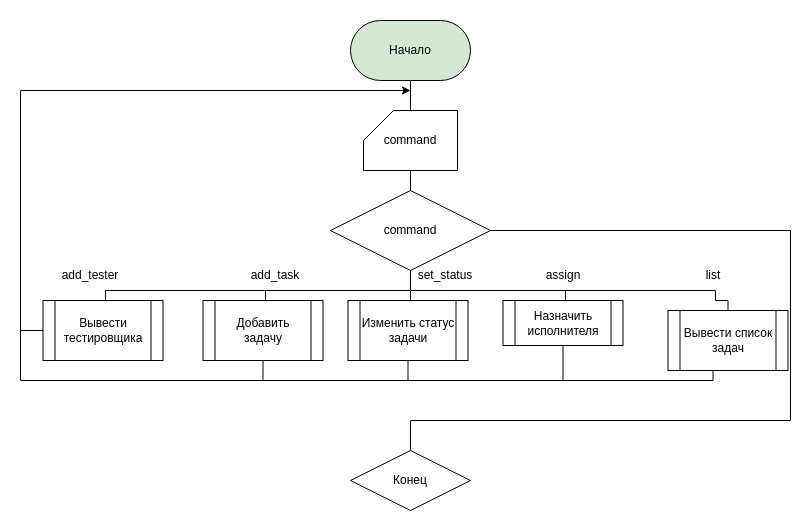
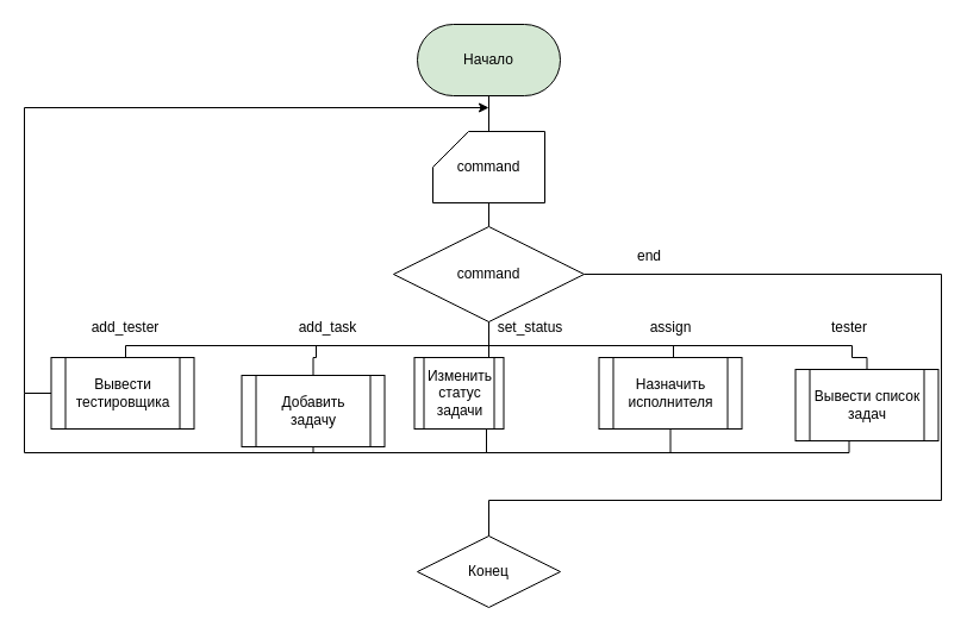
  <mxCell id="0" />
  <mxCell id="1" parent="0" />
  <mxCell id="2" value="Начало" style="rounded=1;whiteSpace=wrap;html=1;arcSize=50;fillColor=#d5e8d4;" vertex="1" parent="1"><mxGeometry x="350" y="20" width="120" height="60" as="geometry" /></mxCell>
  <mxCell id="3" value="Конец" style="rhombus;whiteSpace=wrap;html=1;arcSize=50;" vertex="1" parent="1"><mxGeometry x="350" y="450" width="120" height="60" as="geometry" /></mxCell>
  <mxCell id="4" style="edgeStyle=orthogonalEdgeStyle;rounded=0;orthogonalLoop=1;jettySize=auto;html=1;exitX=0.5;exitY=1;exitDx=0;exitDy=0;exitPerimeter=0;entryX=0.5;entryY=0;entryDx=0;entryDy=0;endArrow=none;endFill=0;" edge="1" parent="1" source="5" target="12"><mxGeometry relative="1" as="geometry" /></mxCell>
  <mxCell id="5" value="command" style="shape=card;whiteSpace=wrap;html=1;" vertex="1" parent="1"><mxGeometry x="363" y="110" width="94" height="60" as="geometry" /></mxCell>
  <mxCell id="6" style="edgeStyle=orthogonalEdgeStyle;rounded=0;orthogonalLoop=1;jettySize=auto;html=1;exitX=1;exitY=0.5;exitDx=0;exitDy=0;entryX=0.5;entryY=0;entryDx=0;entryDy=0;endArrow=none;endFill=0;" edge="1" parent="1" source="12" target="3"><mxGeometry relative="1" as="geometry"><Array as="points"><mxPoint x="790" y="230" /><mxPoint x="790" y="420" /><mxPoint x="410" y="420" /></Array></mxGeometry></mxCell>
  <mxCell id="7" style="edgeStyle=orthogonalEdgeStyle;rounded=0;orthogonalLoop=1;jettySize=auto;html=1;exitX=0.5;exitY=1;exitDx=0;exitDy=0;entryX=0.5;entryY=0;entryDx=0;entryDy=0;endArrow=none;endFill=0;" edge="1" parent="1" source="12" target="18"><mxGeometry relative="1" as="geometry"><Array as="points"><mxPoint x="410" y="300" /></Array></mxGeometry></mxCell>
  <mxCell id="8" style="edgeStyle=orthogonalEdgeStyle;rounded=0;orthogonalLoop=1;jettySize=auto;html=1;exitX=0.5;exitY=1;exitDx=0;exitDy=0;entryX=0.5;entryY=0;entryDx=0;entryDy=0;endArrow=none;endFill=0;" edge="1" parent="1" source="12" target="20"><mxGeometry relative="1" as="geometry"><Array as="points"><mxPoint x="410" y="290" /><mxPoint x="565" y="290" /><mxPoint x="565" y="300" /></Array></mxGeometry></mxCell>
  <mxCell id="9" style="edgeStyle=orthogonalEdgeStyle;rounded=0;orthogonalLoop=1;jettySize=auto;html=1;exitX=0.5;exitY=1;exitDx=0;exitDy=0;entryX=0.5;entryY=0;entryDx=0;entryDy=0;endArrow=none;endFill=0;" edge="1" parent="1" source="12" target="22"><mxGeometry relative="1" as="geometry"><Array as="points"><mxPoint x="410" y="290" /><mxPoint x="715" y="290" /><mxPoint x="715" y="300" /></Array></mxGeometry></mxCell>
  <mxCell id="10" style="edgeStyle=orthogonalEdgeStyle;rounded=0;orthogonalLoop=1;jettySize=auto;html=1;exitX=0.5;exitY=1;exitDx=0;exitDy=0;entryX=0.5;entryY=0;entryDx=0;entryDy=0;endArrow=none;endFill=0;" edge="1" parent="1" source="12" target="16"><mxGeometry relative="1" as="geometry"><Array as="points"><mxPoint x="410" y="290" /><mxPoint x="265" y="290" /><mxPoint x="265" y="300" /></Array></mxGeometry></mxCell>
  <mxCell id="11" style="edgeStyle=orthogonalEdgeStyle;rounded=0;orthogonalLoop=1;jettySize=auto;html=1;exitX=0.5;exitY=1;exitDx=0;exitDy=0;entryX=0.5;entryY=0;entryDx=0;entryDy=0;endArrow=none;endFill=0;" edge="1" parent="1" source="12" target="14"><mxGeometry relative="1" as="geometry"><Array as="points"><mxPoint x="410" y="290" /><mxPoint x="105" y="290" /><mxPoint x="105" y="300" /></Array></mxGeometry></mxCell>
  <mxCell id="12" value="command" style="rhombus;whiteSpace=wrap;html=1;" vertex="1" parent="1"><mxGeometry x="330" y="190" width="160" height="80" as="geometry" /></mxCell>
  <mxCell id="13" style="edgeStyle=orthogonalEdgeStyle;rounded=0;orthogonalLoop=1;jettySize=auto;html=1;exitX=0;exitY=0.5;exitDx=0;exitDy=0;" edge="1" parent="1" source="14"><mxGeometry relative="1" as="geometry"><mxPoint x="410" y="90" as="targetPoint" /><Array as="points"><mxPoint x="20" y="330" /><mxPoint x="20" y="90" /></Array></mxGeometry></mxCell>
  <mxCell id="14" value="Вывести тестировщика" style="shape=process;whiteSpace=wrap;html=1;backgroundOutline=1;" vertex="1" parent="1"><mxGeometry x="42.5" y="300" width="120" height="60" as="geometry" /></mxCell>
  <mxCell id="15" style="edgeStyle=orthogonalEdgeStyle;rounded=0;orthogonalLoop=1;jettySize=auto;html=1;exitX=0.5;exitY=1;exitDx=0;exitDy=0;endArrow=none;endFill=0;" edge="1" parent="1" source="16"><mxGeometry relative="1" as="geometry"><mxPoint x="20" y="330" as="targetPoint" /><Array as="points"><mxPoint x="263" y="380" /><mxPoint x="20" y="380" /><mxPoint x="20" y="330" /></Array></mxGeometry></mxCell>
- <mxCell id="16" value="Добавить задачу" style="shape=process;whiteSpace=wrap;html=1;backgroundOutline=1;" vertex="1" parent="1"><mxGeometry x="202.5" y="300" width="120" height="60" as="geometry" /></mxCell>
+ <mxCell id="16" value="Добавить задачу" style="shape=process;whiteSpace=wrap;html=1;backgroundOutline=1;" vertex="1" parent="1"><mxGeometry x="202.5" y="315" width="120" height="60" as="geometry" /></mxCell>
  <mxCell id="17" style="edgeStyle=orthogonalEdgeStyle;rounded=0;orthogonalLoop=1;jettySize=auto;html=1;exitX=0.5;exitY=1;exitDx=0;exitDy=0;endArrow=none;endFill=0;" edge="1" parent="1" source="18"><mxGeometry relative="1" as="geometry"><mxPoint x="257.5" y="380" as="targetPoint" /><Array as="points"><mxPoint x="408" y="380" /></Array></mxGeometry></mxCell>
- <mxCell id="18" value="Изменить статус задачи" style="shape=process;whiteSpace=wrap;html=1;backgroundOutline=1;" vertex="1" parent="1"><mxGeometry x="347.5" y="300" width="120" height="60" as="geometry" /></mxCell>
+ <mxCell id="18" value="Изменить статус задачи" style="shape=process;whiteSpace=wrap;html=1;backgroundOutline=1;" vertex="1" parent="1"><mxGeometry x="347.5" y="300" width="75" height="60" as="geometry" /></mxCell>
  <mxCell id="19" style="edgeStyle=orthogonalEdgeStyle;rounded=0;orthogonalLoop=1;jettySize=auto;html=1;exitX=0.5;exitY=1;exitDx=0;exitDy=0;endArrow=none;endFill=0;" edge="1" parent="1" source="20"><mxGeometry relative="1" as="geometry"><mxPoint x="407.5" y="380" as="targetPoint" /><Array as="points"><mxPoint x="562.5" y="380" /></Array></mxGeometry></mxCell>
- <mxCell id="20" value="Назначить исполнителя" style="shape=process;whiteSpace=wrap;html=1;backgroundOutline=1;" vertex="1" parent="1"><mxGeometry x="502.5" y="300" width="120" height="45" as="geometry" /></mxCell>
+ <mxCell id="20" value="Назначить исполнителя" style="shape=process;whiteSpace=wrap;html=1;backgroundOutline=1;" vertex="1" parent="1"><mxGeometry x="502.5" y="300" width="120" height="60" as="geometry" /></mxCell>
  <mxCell id="21" style="edgeStyle=orthogonalEdgeStyle;rounded=0;orthogonalLoop=1;jettySize=auto;html=1;exitX=0.5;exitY=1;exitDx=0;exitDy=0;endArrow=none;endFill=0;" edge="1" parent="1" source="22"><mxGeometry relative="1" as="geometry"><mxPoint x="557.5" y="380" as="targetPoint" /><Array as="points"><mxPoint x="712.5" y="380" /></Array></mxGeometry></mxCell>
  <mxCell id="22" value="Вывести список задач" style="shape=process;whiteSpace=wrap;html=1;backgroundOutline=1;" vertex="1" parent="1"><mxGeometry x="667.5" y="310" width="120" height="60" as="geometry" /></mxCell>
  <mxCell id="23" style="edgeStyle=orthogonalEdgeStyle;rounded=0;orthogonalLoop=1;jettySize=auto;html=1;exitX=0.5;exitY=1;exitDx=0;exitDy=0;entryX=0.5;entryY=0;entryDx=0;entryDy=0;entryPerimeter=0;endArrow=none;endFill=0;" edge="1" parent="1" source="2" target="5"><mxGeometry relative="1" as="geometry" /></mxCell>
- <mxCell id="25" value="add_tester" style="text;html=1;align=center;verticalAlign=middle;whiteSpace=wrap;rounded=0;" vertex="1" parent="1"><mxGeometry x="55" y="260" width="70" height="30" as="geometry" /></mxCell>
+ <mxCell id="24" value="end" style="text;html=1;align=center;verticalAlign=middle;whiteSpace=wrap;rounded=0;" vertex="1" parent="1"><mxGeometry x="520" y="200" width="50" height="30" as="geometry" /></mxCell>
+ <mxCell id="25" value="add_tester" style="text;html=1;align=center;verticalAlign=middle;whiteSpace=wrap;rounded=0;" vertex="1" parent="1"><mxGeometry x="70" y="260" width="70" height="30" as="geometry" /></mxCell>
  <mxCell id="26" value="add_task" style="text;html=1;align=center;verticalAlign=middle;whiteSpace=wrap;rounded=0;" vertex="1" parent="1"><mxGeometry x="240" y="260" width="70" height="30" as="geometry" /></mxCell>
  <mxCell id="27" value="set_status" style="text;html=1;align=center;verticalAlign=middle;whiteSpace=wrap;rounded=0;" vertex="1" parent="1"><mxGeometry x="410" y="260" width="70" height="30" as="geometry" /></mxCell>
  <mxCell id="28" value="assign" style="text;html=1;align=center;verticalAlign=middle;whiteSpace=wrap;rounded=0;" vertex="1" parent="1"><mxGeometry x="527.5" y="260" width="70" height="30" as="geometry" /></mxCell>
- <mxCell id="29" value="list" style="text;html=1;align=center;verticalAlign=middle;whiteSpace=wrap;rounded=0;" vertex="1" parent="1"><mxGeometry x="677.5" y="260" width="70" height="30" as="geometry" /></mxCell>
+ <mxCell id="29" value="tester" style="text;html=1;align=center;verticalAlign=middle;whiteSpace=wrap;rounded=0;" vertex="1" parent="1"><mxGeometry x="677.5" y="260" width="70" height="30" as="geometry" /></mxCell>
